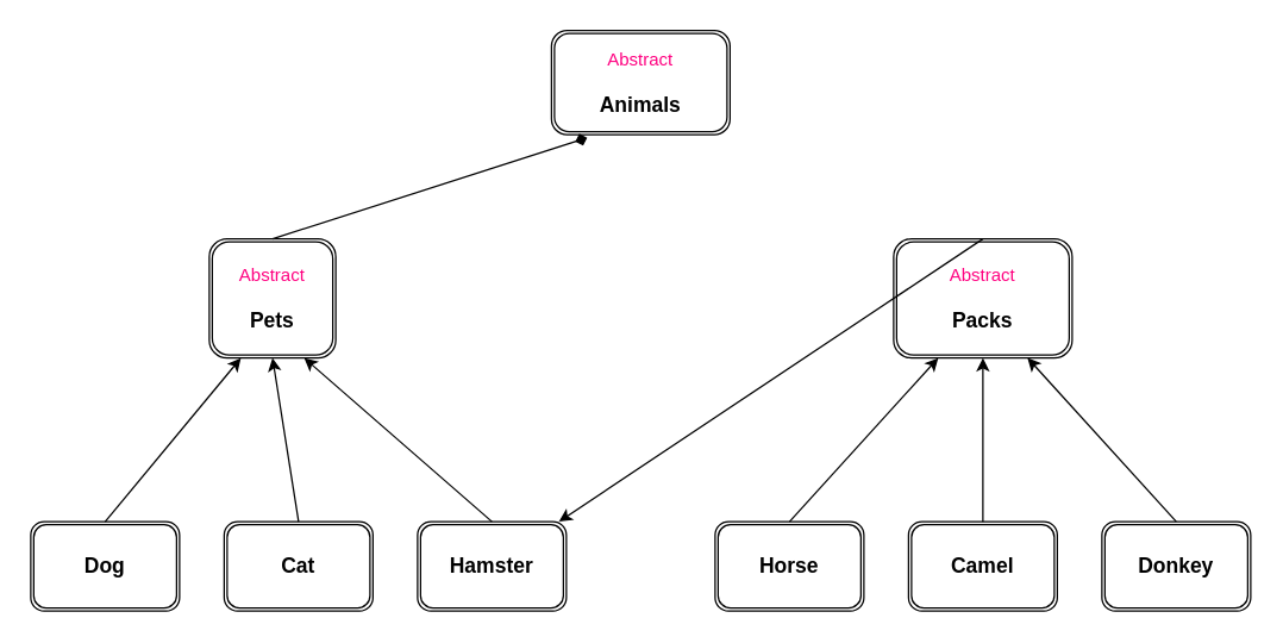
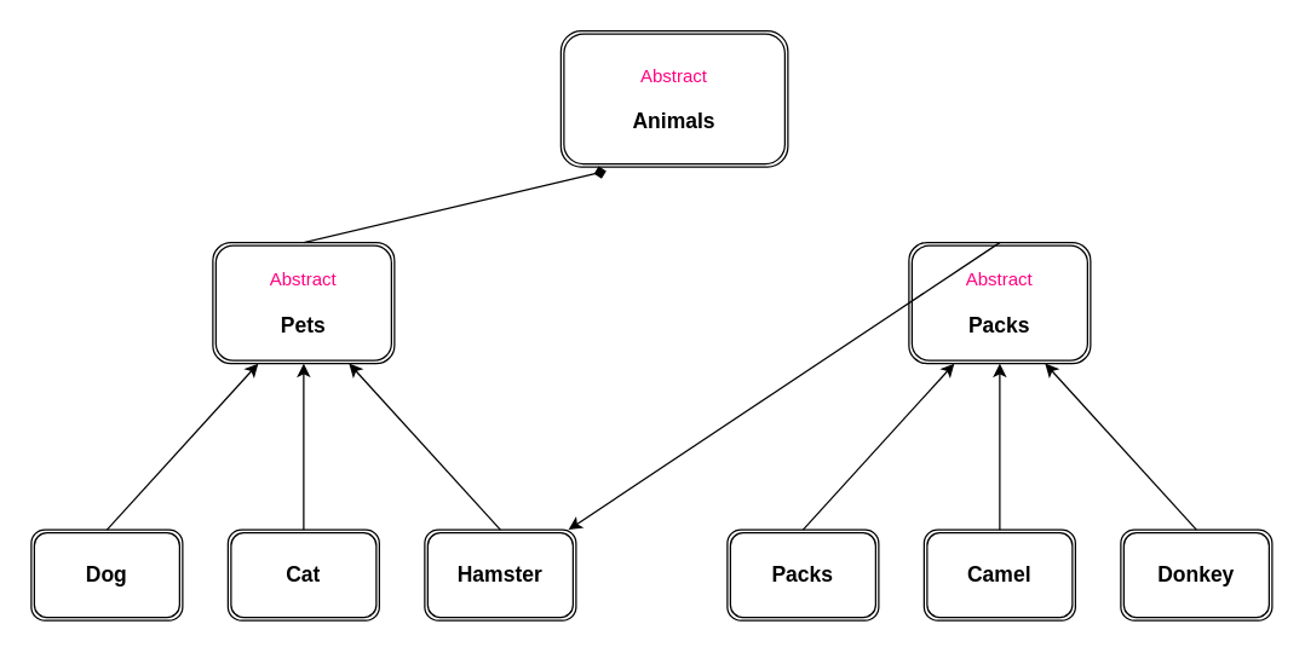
  <mxCell id="0" />
  <mxCell id="1" parent="0" />
- <mxCell id="2" value="&lt;font color=&quot;#ff0080&quot;&gt;Abstract&lt;/font&gt;&lt;div&gt;&lt;br&gt;&lt;/div&gt;&lt;div&gt;&lt;b&gt;&lt;font style=&quot;font-size: 14px;&quot;&gt;Animals&lt;/font&gt;&lt;/b&gt;&lt;/div&gt;" style="shape=ext;double=1;rounded=1;whiteSpace=wrap;html=1;" vertex="1" parent="1"><mxGeometry x="370" y="20" width="120" height="70" as="geometry" /></mxCell>
- <mxCell id="3" value="&lt;font color=&quot;#ff0080&quot;&gt;Abstract&lt;/font&gt;&lt;div&gt;&lt;br&gt;&lt;/div&gt;&lt;div&gt;&lt;font style=&quot;font-size: 14px;&quot;&gt;&lt;b&gt;Pets&lt;/b&gt;&lt;/font&gt;&lt;/div&gt;" style="shape=ext;double=1;rounded=1;whiteSpace=wrap;html=1;" vertex="1" parent="1"><mxGeometry x="140" y="160" width="85" height="80" as="geometry" /></mxCell>
+ <mxCell id="2" value="&lt;font color=&quot;#ff0080&quot;&gt;Abstract&lt;/font&gt;&lt;div&gt;&lt;br&gt;&lt;/div&gt;&lt;div&gt;&lt;b&gt;&lt;font style=&quot;font-size: 14px;&quot;&gt;Animals&lt;/font&gt;&lt;/b&gt;&lt;/div&gt;" style="shape=ext;double=1;rounded=1;whiteSpace=wrap;html=1;" vertex="1" parent="1"><mxGeometry x="370" y="20" width="150" height="90" as="geometry" /></mxCell>
+ <mxCell id="3" value="&lt;font color=&quot;#ff0080&quot;&gt;Abstract&lt;/font&gt;&lt;div&gt;&lt;br&gt;&lt;/div&gt;&lt;div&gt;&lt;font style=&quot;font-size: 14px;&quot;&gt;&lt;b&gt;Pets&lt;/b&gt;&lt;/font&gt;&lt;/div&gt;" style="shape=ext;double=1;rounded=1;whiteSpace=wrap;html=1;" vertex="1" parent="1"><mxGeometry x="140" y="160" width="120" height="80" as="geometry" /></mxCell>
  <mxCell id="4" value="&lt;font color=&quot;#ff0080&quot;&gt;Abstract&lt;/font&gt;&lt;div&gt;&lt;br&gt;&lt;/div&gt;&lt;div&gt;&lt;font style=&quot;font-size: 14px;&quot;&gt;&lt;b&gt;Packs&lt;/b&gt;&lt;/font&gt;&lt;/div&gt;" style="shape=ext;double=1;rounded=1;whiteSpace=wrap;html=1;" vertex="1" parent="1"><mxGeometry x="600" y="160" width="120" height="80" as="geometry" /></mxCell>
  <mxCell id="5" value="" style="endArrow=diamond;html=1;rounded=0;entryX=0.2;entryY=1.029;entryDx=0;entryDy=0;entryPerimeter=0;exitX=0.5;exitY=0;exitDx=0;exitDy=0;" edge="1" parent="1" source="3" target="2"><mxGeometry width="50" height="50" relative="1" as="geometry"><mxPoint x="270" y="170" as="sourcePoint" /><mxPoint x="320" y="120" as="targetPoint" /></mxGeometry></mxCell>
  <mxCell id="6" value="" style="endArrow=classic;html=1;rounded=0;exitX=0.5;exitY=0;exitDx=0;exitDy=0;" edge="1" parent="1" source="4" target="9"><mxGeometry width="50" height="50" relative="1" as="geometry"><mxPoint x="590" y="170" as="sourcePoint" /><mxPoint x="640" y="120" as="targetPoint" /></mxGeometry></mxCell>
  <mxCell id="7" value="&lt;font style=&quot;font-size: 14px;&quot;&gt;&lt;b&gt;Dog&lt;/b&gt;&lt;/font&gt;" style="shape=ext;double=1;rounded=1;whiteSpace=wrap;html=1;" vertex="1" parent="1"><mxGeometry x="20" y="350" width="100" height="60" as="geometry" /></mxCell>
  <mxCell id="8" value="&lt;font style=&quot;font-size: 14px;&quot;&gt;&lt;b&gt;Cat&lt;/b&gt;&lt;/font&gt;" style="shape=ext;double=1;rounded=1;whiteSpace=wrap;html=1;" vertex="1" parent="1"><mxGeometry x="150" y="350" width="100" height="60" as="geometry" /></mxCell>
  <mxCell id="9" value="&lt;font style=&quot;font-size: 14px;&quot;&gt;&lt;b&gt;Hamster&lt;/b&gt;&lt;/font&gt;" style="shape=ext;double=1;rounded=1;whiteSpace=wrap;html=1;" vertex="1" parent="1"><mxGeometry x="280" y="350" width="100" height="60" as="geometry" /></mxCell>
- <mxCell id="10" value="&lt;font style=&quot;font-size: 14px;&quot;&gt;&lt;b&gt;Horse&lt;/b&gt;&lt;/font&gt;" style="shape=ext;double=1;rounded=1;whiteSpace=wrap;html=1;" vertex="1" parent="1"><mxGeometry x="480" y="350" width="100" height="60" as="geometry" /></mxCell>
+ <mxCell id="10" value="&lt;font style=&quot;font-size: 14px;&quot;&gt;&lt;b&gt;Packs&lt;/b&gt;&lt;/font&gt;" style="shape=ext;double=1;rounded=1;whiteSpace=wrap;html=1;" vertex="1" parent="1"><mxGeometry x="480" y="350" width="100" height="60" as="geometry" /></mxCell>
  <mxCell id="11" value="&lt;font style=&quot;font-size: 14px;&quot;&gt;&lt;b&gt;Camel&lt;/b&gt;&lt;/font&gt;" style="shape=ext;double=1;rounded=1;whiteSpace=wrap;html=1;" vertex="1" parent="1"><mxGeometry x="610" y="350" width="100" height="60" as="geometry" /></mxCell>
  <mxCell id="12" value="&lt;font style=&quot;font-size: 14px;&quot;&gt;&lt;b&gt;Donkey&lt;/b&gt;&lt;/font&gt;" style="shape=ext;double=1;rounded=1;whiteSpace=wrap;html=1;" vertex="1" parent="1"><mxGeometry x="740" y="350" width="100" height="60" as="geometry" /></mxCell>
  <mxCell id="13" value="" style="endArrow=classic;html=1;rounded=0;entryX=0.25;entryY=1;entryDx=0;entryDy=0;" edge="1" parent="1" target="3"><mxGeometry width="50" height="50" relative="1" as="geometry"><mxPoint x="70" y="350" as="sourcePoint" /><mxPoint x="120" y="300" as="targetPoint" /></mxGeometry></mxCell>
  <mxCell id="14" value="" style="endArrow=classic;html=1;rounded=0;entryX=0.5;entryY=1;entryDx=0;entryDy=0;" edge="1" parent="1" target="3"><mxGeometry width="50" height="50" relative="1" as="geometry"><mxPoint x="200" y="350" as="sourcePoint" /><mxPoint x="250" y="300" as="targetPoint" /></mxGeometry></mxCell>
  <mxCell id="15" value="" style="endArrow=classic;html=1;rounded=0;entryX=0.75;entryY=1;entryDx=0;entryDy=0;" edge="1" parent="1" target="3"><mxGeometry width="50" height="50" relative="1" as="geometry"><mxPoint x="330" y="350" as="sourcePoint" /><mxPoint x="380" y="300" as="targetPoint" /></mxGeometry></mxCell>
  <mxCell id="16" value="" style="endArrow=classic;html=1;rounded=0;entryX=0.25;entryY=1;entryDx=0;entryDy=0;" edge="1" parent="1" target="4"><mxGeometry width="50" height="50" relative="1" as="geometry"><mxPoint x="530" y="350" as="sourcePoint" /><mxPoint x="580" y="300" as="targetPoint" /></mxGeometry></mxCell>
  <mxCell id="17" value="" style="endArrow=classic;html=1;rounded=0;entryX=0.5;entryY=1;entryDx=0;entryDy=0;" edge="1" parent="1" target="4"><mxGeometry width="50" height="50" relative="1" as="geometry"><mxPoint x="660" y="350" as="sourcePoint" /><mxPoint x="710" y="300" as="targetPoint" /></mxGeometry></mxCell>
  <mxCell id="18" value="" style="endArrow=classic;html=1;rounded=0;entryX=0.75;entryY=1;entryDx=0;entryDy=0;" edge="1" parent="1" target="4"><mxGeometry width="50" height="50" relative="1" as="geometry"><mxPoint x="790" y="350" as="sourcePoint" /><mxPoint x="840" y="300" as="targetPoint" /></mxGeometry></mxCell>
